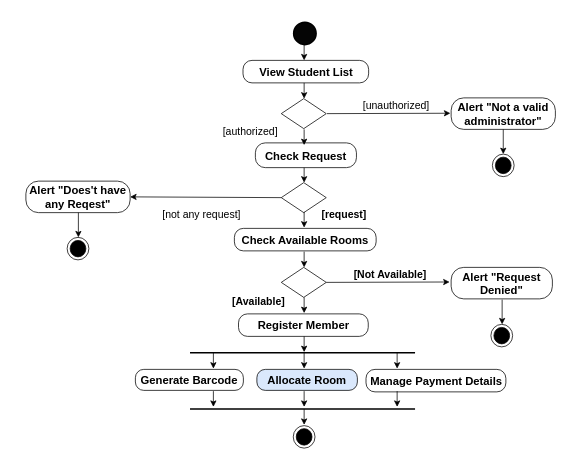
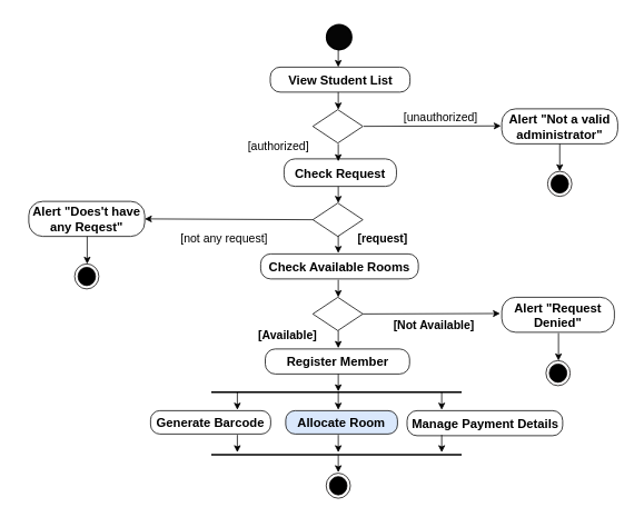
  <mxCell id="0" />
  <mxCell id="1" parent="0" />
  <mxCell id="2" value="" style="rounded=0;whiteSpace=wrap;html=1;strokeColor=#FFFFFF;" parent="1" vertex="1"><mxGeometry x="20" y="20" width="730" height="590" as="geometry" /></mxCell>
  <mxCell id="3" value="" style="ellipse;html=1;strokeWidth=2;rotation=90;fillStyle=solid;fillColor=#050505;" parent="1" vertex="1"><mxGeometry x="391" y="29" width="30" height="30" as="geometry" /></mxCell>
  <mxCell id="4" value="" style="endArrow=classic;html=1;rounded=0;exitX=1;exitY=0.5;exitDx=0;exitDy=0;entryX=0;entryY=0.5;entryDx=0;entryDy=0;" parent="1" edge="1"><mxGeometry width="50" height="50" relative="1" as="geometry"><mxPoint x="435.5" y="151" as="sourcePoint" /><mxPoint x="600" y="150.5" as="targetPoint" /></mxGeometry></mxCell>
  <mxCell id="5" value="&lt;font style=&quot;font-size: 14px;&quot;&gt;[unauthorized]&lt;/font&gt;" style="text;html=1;align=center;verticalAlign=middle;whiteSpace=wrap;rounded=0;" parent="1" vertex="1"><mxGeometry x="468" y="130" width="120" height="20" as="geometry" /></mxCell>
  <mxCell id="6" value="&lt;font style=&quot;font-size: 15px;&quot;&gt;&lt;b&gt;&lt;font style=&quot;font-size: 15px;&quot;&gt;Alert &quot;Not a valid administrator&lt;/font&gt;&lt;span style=&quot;background-color: initial;&quot;&gt;&quot;&lt;/span&gt;&lt;/b&gt;&lt;/font&gt;" style="rounded=1;whiteSpace=wrap;html=1;arcSize=40;" parent="1" vertex="1"><mxGeometry x="601" y="130" width="139" height="42" as="geometry" /></mxCell>
  <mxCell id="7" value="" style="ellipse;html=1;shape=endState;fillColor=#000000;strokeColor=#030000;" parent="1" vertex="1"><mxGeometry x="656" y="205" width="29" height="30" as="geometry" /></mxCell>
  <mxCell id="8" value="" style="endArrow=classic;html=1;rounded=0;exitX=0.5;exitY=1;exitDx=0;exitDy=0;entryX=0.5;entryY=0;entryDx=0;entryDy=0;" parent="1" source="6" target="7" edge="1"><mxGeometry width="50" height="50" relative="1" as="geometry"><mxPoint x="448.5" y="221" as="sourcePoint" /><mxPoint x="613" y="220.5" as="targetPoint" /></mxGeometry></mxCell>
  <mxCell id="9" value="&lt;font style=&quot;font-size: 14px;&quot;&gt;[authorized]&lt;/font&gt;" style="text;html=1;align=center;verticalAlign=middle;whiteSpace=wrap;rounded=0;" parent="1" vertex="1"><mxGeometry x="291" y="163" width="85" height="24" as="geometry" /></mxCell>
  <mxCell id="10" value="&lt;span style=&quot;font-size: 15px;&quot;&gt;&lt;b&gt;View Student List&lt;/b&gt;&lt;/span&gt;" style="rounded=1;whiteSpace=wrap;html=1;arcSize=40;" parent="1" vertex="1"><mxGeometry x="323.5" y="80" width="167.5" height="30" as="geometry" /></mxCell>
  <mxCell id="11" value="" style="rhombus;whiteSpace=wrap;html=1;" parent="1" vertex="1"><mxGeometry x="374.5" y="131" width="60" height="40" as="geometry" /></mxCell>
  <mxCell id="12" value="" style="endArrow=classic;html=1;rounded=0;" parent="1" edge="1"><mxGeometry width="50" height="50" relative="1" as="geometry"><mxPoint x="405" y="110" as="sourcePoint" /><mxPoint x="405" y="131" as="targetPoint" /></mxGeometry></mxCell>
  <mxCell id="13" value="" style="endArrow=classic;html=1;rounded=0;" parent="1" edge="1"><mxGeometry width="50" height="50" relative="1" as="geometry"><mxPoint x="405" y="59" as="sourcePoint" /><mxPoint x="405" y="80" as="targetPoint" /></mxGeometry></mxCell>
  <mxCell id="14" value="&lt;span style=&quot;font-size: 15px;&quot;&gt;&lt;b&gt;Register Member&lt;/b&gt;&lt;/span&gt;" style="rounded=1;whiteSpace=wrap;html=1;arcSize=40;" parent="1" vertex="1"><mxGeometry x="317.5" y="418" width="173" height="30" as="geometry" /></mxCell>
  <mxCell id="15" value="" style="endArrow=classic;html=1;rounded=0;" parent="1" edge="1"><mxGeometry width="50" height="50" relative="1" as="geometry"><mxPoint x="405" y="222" as="sourcePoint" /><mxPoint x="405" y="243" as="targetPoint" /></mxGeometry></mxCell>
  <mxCell id="16" value="&lt;font style=&quot;font-size: 15px;&quot;&gt;&lt;b&gt;Check Request&lt;/b&gt;&lt;/font&gt;" style="rounded=1;whiteSpace=wrap;html=1;arcSize=40;" parent="1" vertex="1"><mxGeometry x="340" y="190" width="134.75" height="33" as="geometry" /></mxCell>
  <mxCell id="17" value="&lt;span style=&quot;font-size: 15px;&quot;&gt;&lt;b&gt;Check Available Rooms&lt;/b&gt;&lt;/span&gt;" style="rounded=1;whiteSpace=wrap;html=1;arcSize=40;" parent="1" vertex="1"><mxGeometry x="312" y="304" width="189" height="30" as="geometry" /></mxCell>
  <mxCell id="18" value="" style="endArrow=classic;html=1;rounded=0;" parent="1" edge="1"><mxGeometry width="50" height="50" relative="1" as="geometry"><mxPoint x="405" y="172" as="sourcePoint" /><mxPoint x="405" y="193" as="targetPoint" /></mxGeometry></mxCell>
  <mxCell id="19" value="" style="rhombus;whiteSpace=wrap;html=1;" parent="1" vertex="1"><mxGeometry x="374.5" y="243" width="60" height="40" as="geometry" /></mxCell>
  <mxCell id="20" value="" style="endArrow=classic;html=1;rounded=0;exitX=0;exitY=0.5;exitDx=0;exitDy=0;entryX=1;entryY=0.5;entryDx=0;entryDy=0;" parent="1" source="19" target="22" edge="1"><mxGeometry width="50" height="50" relative="1" as="geometry"><mxPoint x="383.5" y="306" as="sourcePoint" /><mxPoint x="548" y="305.5" as="targetPoint" /></mxGeometry></mxCell>
  <mxCell id="21" value="&lt;font style=&quot;font-size: 14px;&quot;&gt;[not any request]&lt;/font&gt;" style="text;html=1;align=center;verticalAlign=middle;whiteSpace=wrap;rounded=0;" parent="1" vertex="1"><mxGeometry x="207" y="276" width="123" height="20" as="geometry" /></mxCell>
  <mxCell id="22" value="&lt;font style=&quot;font-size: 15px;&quot;&gt;&lt;b&gt;&lt;font style=&quot;font-size: 15px;&quot;&gt;Alert &quot;Does't have any Reqest&lt;/font&gt;&lt;span style=&quot;background-color: initial;&quot;&gt;&quot;&lt;/span&gt;&lt;/b&gt;&lt;/font&gt;" style="rounded=1;whiteSpace=wrap;html=1;arcSize=40;" parent="1" vertex="1"><mxGeometry x="34" y="241" width="139" height="42" as="geometry" /></mxCell>
  <mxCell id="23" value="" style="endArrow=classic;html=1;rounded=0;exitX=0.5;exitY=1;exitDx=0;exitDy=0;entryX=0.5;entryY=0;entryDx=0;entryDy=0;" parent="1" edge="1"><mxGeometry width="50" height="50" relative="1" as="geometry"><mxPoint x="104" y="283" as="sourcePoint" /><mxPoint x="104" y="316" as="targetPoint" /></mxGeometry></mxCell>
  <mxCell id="24" value="" style="ellipse;html=1;shape=endState;fillColor=#000000;strokeColor=#030000;" parent="1" vertex="1"><mxGeometry x="89" y="316" width="29" height="30" as="geometry" /></mxCell>
  <mxCell id="25" value="" style="endArrow=classic;html=1;rounded=0;" parent="1" edge="1"><mxGeometry width="50" height="50" relative="1" as="geometry"><mxPoint x="405" y="282" as="sourcePoint" /><mxPoint x="405" y="303" as="targetPoint" /></mxGeometry></mxCell>
- <mxCell id="26" value="&lt;span style=&quot;font-size: 14px;&quot;&gt;&lt;b&gt;[Not Available]&lt;/b&gt;&lt;/span&gt;" style="text;html=1;align=center;verticalAlign=middle;whiteSpace=wrap;rounded=0;" parent="1" vertex="1"><mxGeometry x="470" y="355" width="100" height="20" as="geometry" /></mxCell>
+ <mxCell id="26" value="&lt;span style=&quot;font-size: 14px;&quot;&gt;&lt;b&gt;[Not Available]&lt;/b&gt;&lt;/span&gt;" style="text;html=1;align=center;verticalAlign=middle;whiteSpace=wrap;rounded=0;" parent="1" vertex="1"><mxGeometry x="470" y="380" width="100" height="20" as="geometry" /></mxCell>
  <mxCell id="27" value="&lt;font style=&quot;font-size: 15px;&quot;&gt;&lt;b&gt;&lt;font style=&quot;font-size: 15px;&quot;&gt;Alert &quot;Request Denied&lt;/font&gt;&lt;span style=&quot;background-color: initial;&quot;&gt;&quot;&lt;/span&gt;&lt;/b&gt;&lt;/font&gt;" style="rounded=1;whiteSpace=wrap;html=1;arcSize=40;" parent="1" vertex="1"><mxGeometry x="601" y="356" width="135" height="42" as="geometry" /></mxCell>
  <mxCell id="28" value="&lt;font style=&quot;font-size: 14px;&quot;&gt;&lt;b&gt;[request]&lt;/b&gt;&lt;/font&gt;" style="text;html=1;align=center;verticalAlign=middle;whiteSpace=wrap;rounded=0;" parent="1" vertex="1"><mxGeometry x="422" y="276" width="73" height="20" as="geometry" /></mxCell>
  <mxCell id="29" value="" style="ellipse;html=1;shape=endState;fillColor=#000000;strokeColor=#030000;" parent="1" vertex="1"><mxGeometry x="654" y="432" width="29" height="30" as="geometry" /></mxCell>
  <mxCell id="30" value="" style="endArrow=classic;html=1;rounded=0;exitX=0.5;exitY=1;exitDx=0;exitDy=0;entryX=0.5;entryY=0;entryDx=0;entryDy=0;" parent="1" edge="1"><mxGeometry width="50" height="50" relative="1" as="geometry"><mxPoint x="669" y="399" as="sourcePoint" /><mxPoint x="669" y="432" as="targetPoint" /></mxGeometry></mxCell>
  <mxCell id="31" value="" style="endArrow=classic;html=1;rounded=0;" parent="1" edge="1"><mxGeometry width="50" height="50" relative="1" as="geometry"><mxPoint x="405" y="335" as="sourcePoint" /><mxPoint x="405" y="356" as="targetPoint" /></mxGeometry></mxCell>
  <mxCell id="32" value="" style="rhombus;whiteSpace=wrap;html=1;" parent="1" vertex="1"><mxGeometry x="374.5" y="356" width="60" height="40" as="geometry" /></mxCell>
  <mxCell id="33" value="" style="endArrow=classic;html=1;rounded=0;exitX=1;exitY=0.5;exitDx=0;exitDy=0;entryX=0;entryY=0.5;entryDx=0;entryDy=0;" parent="1" edge="1"><mxGeometry width="50" height="50" relative="1" as="geometry"><mxPoint x="434.5" y="376" as="sourcePoint" /><mxPoint x="599" y="375.5" as="targetPoint" /></mxGeometry></mxCell>
  <mxCell id="34" value="" style="endArrow=classic;html=1;rounded=0;" parent="1" edge="1"><mxGeometry width="50" height="50" relative="1" as="geometry"><mxPoint x="405" y="396" as="sourcePoint" /><mxPoint x="405" y="417" as="targetPoint" /></mxGeometry></mxCell>
  <mxCell id="35" value="" style="endArrow=classic;html=1;rounded=0;" parent="1" edge="1"><mxGeometry width="50" height="50" relative="1" as="geometry"><mxPoint x="405" y="448" as="sourcePoint" /><mxPoint x="405" y="469" as="targetPoint" /></mxGeometry></mxCell>
  <mxCell id="36" value="" style="endArrow=none;html=1;rounded=0;exitX=0.341;exitY=0.527;exitDx=0;exitDy=0;exitPerimeter=0;entryX=0.694;entryY=0.527;entryDx=0;entryDy=0;entryPerimeter=0;strokeWidth=2;" parent="1" edge="1"><mxGeometry width="50" height="50" relative="1" as="geometry"><mxPoint x="252.85" y="469.7" as="sourcePoint" /><mxPoint x="552.9" y="469.7" as="targetPoint" /></mxGeometry></mxCell>
  <mxCell id="37" value="&lt;span style=&quot;font-size: 14px;&quot;&gt;&lt;b&gt;[Available]&lt;/b&gt;&lt;/span&gt;" style="text;html=1;align=center;verticalAlign=middle;whiteSpace=wrap;rounded=0;" parent="1" vertex="1"><mxGeometry x="303" y="391" width="83" height="20" as="geometry" /></mxCell>
  <mxCell id="38" value="&lt;span style=&quot;font-size: 15px;&quot;&gt;&lt;b&gt;Allocate Room&lt;/b&gt;&lt;/span&gt;" style="rounded=1;whiteSpace=wrap;html=1;arcSize=40;fillColor=#dae8fc;" parent="1" vertex="1"><mxGeometry x="342" y="492" width="134" height="28" as="geometry" /></mxCell>
  <mxCell id="39" value="" style="endArrow=classic;html=1;rounded=0;" parent="1" edge="1"><mxGeometry width="50" height="50" relative="1" as="geometry"><mxPoint x="405" y="470" as="sourcePoint" /><mxPoint x="405" y="491" as="targetPoint" /></mxGeometry></mxCell>
  <mxCell id="40" value="" style="endArrow=classic;html=1;rounded=0;" parent="1" edge="1"><mxGeometry width="50" height="50" relative="1" as="geometry"><mxPoint x="529" y="470" as="sourcePoint" /><mxPoint x="529" y="491" as="targetPoint" /></mxGeometry></mxCell>
  <mxCell id="41" value="&lt;span style=&quot;font-size: 15px;&quot;&gt;&lt;b&gt;Manage Payment Details&lt;/b&gt;&lt;/span&gt;" style="rounded=1;whiteSpace=wrap;html=1;arcSize=40;" parent="1" vertex="1"><mxGeometry x="487.5" y="492" width="186.5" height="30" as="geometry" /></mxCell>
  <mxCell id="42" value="" style="endArrow=classic;html=1;rounded=0;" parent="1" edge="1"><mxGeometry width="50" height="50" relative="1" as="geometry"><mxPoint x="284" y="470" as="sourcePoint" /><mxPoint x="284" y="491" as="targetPoint" /></mxGeometry></mxCell>
  <mxCell id="43" value="&lt;span style=&quot;font-size: 15px;&quot;&gt;&lt;b&gt;Generate Barcode&lt;/b&gt;&lt;/span&gt;" style="rounded=1;whiteSpace=wrap;html=1;arcSize=40;" parent="1" vertex="1"><mxGeometry x="180" y="492" width="144" height="28" as="geometry" /></mxCell>
  <mxCell id="44" value="" style="endArrow=none;html=1;rounded=0;exitX=0.341;exitY=0.527;exitDx=0;exitDy=0;exitPerimeter=0;entryX=0.694;entryY=0.527;entryDx=0;entryDy=0;entryPerimeter=0;strokeWidth=2;" parent="1" edge="1"><mxGeometry width="50" height="50" relative="1" as="geometry"><mxPoint x="252.85" y="544.7" as="sourcePoint" /><mxPoint x="552.9" y="544.7" as="targetPoint" /></mxGeometry></mxCell>
  <mxCell id="45" value="" style="endArrow=classic;html=1;rounded=0;" parent="1" edge="1"><mxGeometry width="50" height="50" relative="1" as="geometry"><mxPoint x="284" y="521" as="sourcePoint" /><mxPoint x="284" y="542" as="targetPoint" /></mxGeometry></mxCell>
  <mxCell id="46" value="" style="endArrow=classic;html=1;rounded=0;" parent="1" edge="1"><mxGeometry width="50" height="50" relative="1" as="geometry"><mxPoint x="405" y="521" as="sourcePoint" /><mxPoint x="405" y="542" as="targetPoint" /></mxGeometry></mxCell>
  <mxCell id="47" value="" style="endArrow=classic;html=1;rounded=0;" parent="1" edge="1"><mxGeometry width="50" height="50" relative="1" as="geometry"><mxPoint x="529" y="521" as="sourcePoint" /><mxPoint x="529" y="542" as="targetPoint" /></mxGeometry></mxCell>
  <mxCell id="48" value="" style="endArrow=classic;html=1;rounded=0;" parent="1" edge="1"><mxGeometry width="50" height="50" relative="1" as="geometry"><mxPoint x="405" y="545" as="sourcePoint" /><mxPoint x="405" y="566" as="targetPoint" /></mxGeometry></mxCell>
  <mxCell id="49" value="" style="ellipse;html=1;shape=endState;fillColor=#000000;strokeColor=#030000;" parent="1" vertex="1"><mxGeometry x="390.5" y="567" width="29" height="30" as="geometry" /></mxCell>
